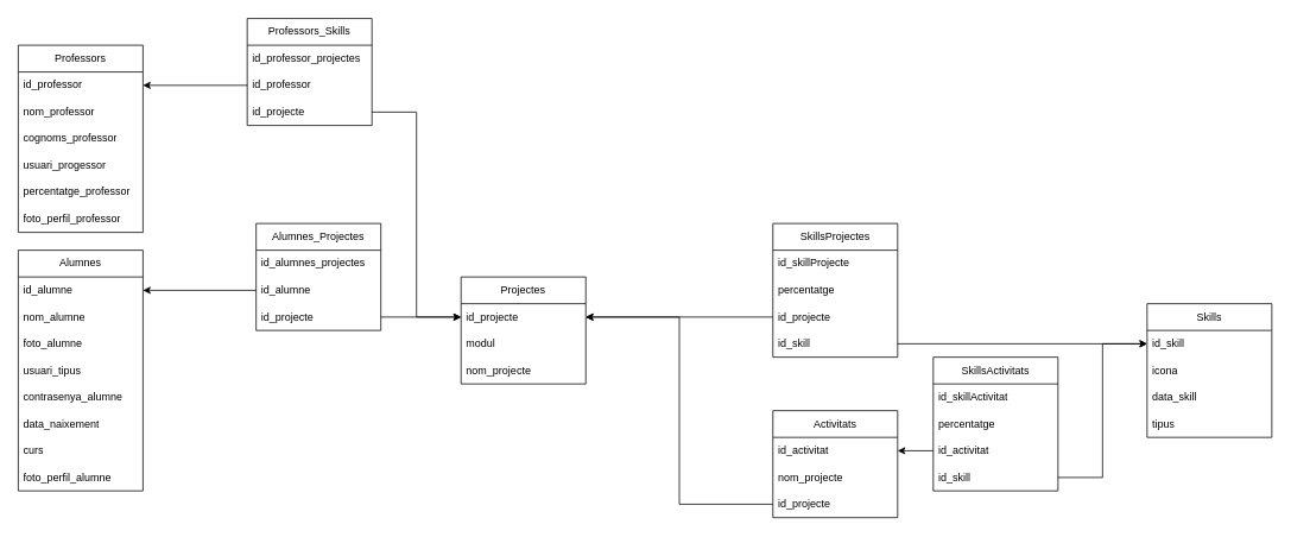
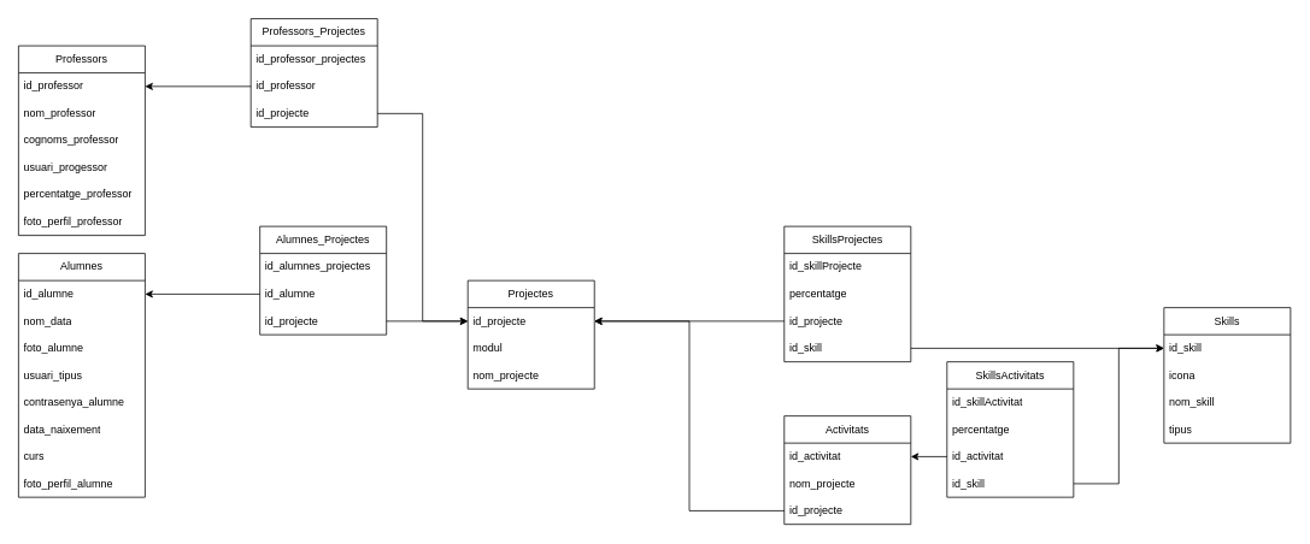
  <mxCell id="0" />
  <mxCell id="1" parent="0" />
  <mxCell id="2" value="Professors" style="swimlane;fontStyle=0;childLayout=stackLayout;horizontal=1;startSize=30;horizontalStack=0;resizeParent=1;resizeParentMax=0;resizeLast=0;collapsible=1;marginBottom=0;whiteSpace=wrap;html=1;" parent="1" vertex="1"><mxGeometry x="20" y="50" width="140" height="210" as="geometry" /></mxCell>
  <mxCell id="3" value="id_professor" style="text;strokeColor=none;fillColor=none;align=left;verticalAlign=middle;spacingLeft=4;spacingRight=4;overflow=hidden;points=[[0,0.5],[1,0.5]];portConstraint=eastwest;rotatable=0;whiteSpace=wrap;html=1;" parent="2" vertex="1"><mxGeometry y="30" width="140" height="30" as="geometry" /></mxCell>
  <mxCell id="4" value="nom_professor" style="text;strokeColor=none;fillColor=none;align=left;verticalAlign=middle;spacingLeft=4;spacingRight=4;overflow=hidden;points=[[0,0.5],[1,0.5]];portConstraint=eastwest;rotatable=0;whiteSpace=wrap;html=1;" parent="2" vertex="1"><mxGeometry y="60" width="140" height="30" as="geometry" /></mxCell>
  <mxCell id="5" value="cognoms_professor" style="text;strokeColor=none;fillColor=none;align=left;verticalAlign=middle;spacingLeft=4;spacingRight=4;overflow=hidden;points=[[0,0.5],[1,0.5]];portConstraint=eastwest;rotatable=0;whiteSpace=wrap;html=1;" parent="2" vertex="1"><mxGeometry y="90" width="140" height="30" as="geometry" /></mxCell>
  <mxCell id="6" value="usuari_progessor" style="text;strokeColor=none;fillColor=none;align=left;verticalAlign=middle;spacingLeft=4;spacingRight=4;overflow=hidden;points=[[0,0.5],[1,0.5]];portConstraint=eastwest;rotatable=0;whiteSpace=wrap;html=1;" parent="2" vertex="1"><mxGeometry y="120" width="140" height="30" as="geometry" /></mxCell>
  <mxCell id="7" value="percentatge_professor" style="text;strokeColor=none;fillColor=none;align=left;verticalAlign=middle;spacingLeft=4;spacingRight=4;overflow=hidden;points=[[0,0.5],[1,0.5]];portConstraint=eastwest;rotatable=0;whiteSpace=wrap;html=1;" parent="2" vertex="1"><mxGeometry y="150" width="140" height="30" as="geometry" /></mxCell>
  <mxCell id="8" value="foto_perfil_professor" style="text;strokeColor=none;fillColor=none;align=left;verticalAlign=middle;spacingLeft=4;spacingRight=4;overflow=hidden;points=[[0,0.5],[1,0.5]];portConstraint=eastwest;rotatable=0;whiteSpace=wrap;html=1;" parent="2" vertex="1"><mxGeometry y="180" width="140" height="30" as="geometry" /></mxCell>
  <mxCell id="9" value="Alumnes" style="swimlane;fontStyle=0;childLayout=stackLayout;horizontal=1;startSize=30;horizontalStack=0;resizeParent=1;resizeParentMax=0;resizeLast=0;collapsible=1;marginBottom=0;whiteSpace=wrap;html=1;" parent="1" vertex="1"><mxGeometry x="20" y="280" width="140" height="270" as="geometry" /></mxCell>
  <mxCell id="10" value="id_alumne" style="text;strokeColor=none;fillColor=none;align=left;verticalAlign=middle;spacingLeft=4;spacingRight=4;overflow=hidden;points=[[0,0.5],[1,0.5]];portConstraint=eastwest;rotatable=0;whiteSpace=wrap;html=1;" parent="9" vertex="1"><mxGeometry y="30" width="140" height="30" as="geometry" /></mxCell>
- <mxCell id="11" value="nom_alumne" style="text;strokeColor=none;fillColor=none;align=left;verticalAlign=middle;spacingLeft=4;spacingRight=4;overflow=hidden;points=[[0,0.5],[1,0.5]];portConstraint=eastwest;rotatable=0;whiteSpace=wrap;html=1;" parent="9" vertex="1"><mxGeometry y="60" width="140" height="30" as="geometry" /></mxCell>
+ <mxCell id="11" value="nom_data" style="text;strokeColor=none;fillColor=none;align=left;verticalAlign=middle;spacingLeft=4;spacingRight=4;overflow=hidden;points=[[0,0.5],[1,0.5]];portConstraint=eastwest;rotatable=0;whiteSpace=wrap;html=1;" parent="9" vertex="1"><mxGeometry y="60" width="140" height="30" as="geometry" /></mxCell>
  <mxCell id="12" value="foto_alumne" style="text;strokeColor=none;fillColor=none;align=left;verticalAlign=middle;spacingLeft=4;spacingRight=4;overflow=hidden;points=[[0,0.5],[1,0.5]];portConstraint=eastwest;rotatable=0;whiteSpace=wrap;html=1;" parent="9" vertex="1"><mxGeometry y="90" width="140" height="30" as="geometry" /></mxCell>
  <mxCell id="13" value="usuari_tipus" style="text;strokeColor=none;fillColor=none;align=left;verticalAlign=middle;spacingLeft=4;spacingRight=4;overflow=hidden;points=[[0,0.5],[1,0.5]];portConstraint=eastwest;rotatable=0;whiteSpace=wrap;html=1;" parent="9" vertex="1"><mxGeometry y="120" width="140" height="30" as="geometry" /></mxCell>
  <mxCell id="14" value="contrasenya_alumne" style="text;strokeColor=none;fillColor=none;align=left;verticalAlign=middle;spacingLeft=4;spacingRight=4;overflow=hidden;points=[[0,0.5],[1,0.5]];portConstraint=eastwest;rotatable=0;whiteSpace=wrap;html=1;" parent="9" vertex="1"><mxGeometry y="150" width="140" height="30" as="geometry" /></mxCell>
  <mxCell id="15" value="data_naixement" style="text;strokeColor=none;fillColor=none;align=left;verticalAlign=middle;spacingLeft=4;spacingRight=4;overflow=hidden;points=[[0,0.5],[1,0.5]];portConstraint=eastwest;rotatable=0;whiteSpace=wrap;html=1;" parent="9" vertex="1"><mxGeometry y="180" width="140" height="30" as="geometry" /></mxCell>
  <mxCell id="16" value="curs" style="text;strokeColor=none;fillColor=none;align=left;verticalAlign=middle;spacingLeft=4;spacingRight=4;overflow=hidden;points=[[0,0.5],[1,0.5]];portConstraint=eastwest;rotatable=0;whiteSpace=wrap;html=1;" parent="9" vertex="1"><mxGeometry y="210" width="140" height="30" as="geometry" /></mxCell>
  <mxCell id="17" value="foto_perfil_alumne" style="text;strokeColor=none;fillColor=none;align=left;verticalAlign=middle;spacingLeft=4;spacingRight=4;overflow=hidden;points=[[0,0.5],[1,0.5]];portConstraint=eastwest;rotatable=0;whiteSpace=wrap;html=1;" parent="9" vertex="1"><mxGeometry y="240" width="140" height="30" as="geometry" /></mxCell>
  <mxCell id="18" value="Projectes" style="swimlane;fontStyle=0;childLayout=stackLayout;horizontal=1;startSize=30;horizontalStack=0;resizeParent=1;resizeParentMax=0;resizeLast=0;collapsible=1;marginBottom=0;whiteSpace=wrap;html=1;" parent="1" vertex="1"><mxGeometry x="517" y="310" width="140" height="120" as="geometry" /></mxCell>
  <mxCell id="19" value="id_projecte" style="text;strokeColor=none;fillColor=none;align=left;verticalAlign=middle;spacingLeft=4;spacingRight=4;overflow=hidden;points=[[0,0.5],[1,0.5]];portConstraint=eastwest;rotatable=0;whiteSpace=wrap;html=1;" parent="18" vertex="1"><mxGeometry y="30" width="140" height="30" as="geometry" /></mxCell>
  <mxCell id="20" value="modul" style="text;strokeColor=none;fillColor=none;align=left;verticalAlign=middle;spacingLeft=4;spacingRight=4;overflow=hidden;points=[[0,0.5],[1,0.5]];portConstraint=eastwest;rotatable=0;whiteSpace=wrap;html=1;" parent="18" vertex="1"><mxGeometry y="60" width="140" height="30" as="geometry" /></mxCell>
  <mxCell id="21" value="nom_projecte" style="text;strokeColor=none;fillColor=none;align=left;verticalAlign=middle;spacingLeft=4;spacingRight=4;overflow=hidden;points=[[0,0.5],[1,0.5]];portConstraint=eastwest;rotatable=0;whiteSpace=wrap;html=1;" parent="18" vertex="1"><mxGeometry y="90" width="140" height="30" as="geometry" /></mxCell>
  <mxCell id="22" value="Skills" style="swimlane;fontStyle=0;childLayout=stackLayout;horizontal=1;startSize=30;horizontalStack=0;resizeParent=1;resizeParentMax=0;resizeLast=0;collapsible=1;marginBottom=0;whiteSpace=wrap;html=1;" parent="1" vertex="1"><mxGeometry x="1287" y="340" width="140" height="150" as="geometry" /></mxCell>
  <mxCell id="23" value="id_skill" style="text;strokeColor=none;fillColor=none;align=left;verticalAlign=middle;spacingLeft=4;spacingRight=4;overflow=hidden;points=[[0,0.5],[1,0.5]];portConstraint=eastwest;rotatable=0;whiteSpace=wrap;html=1;" parent="22" vertex="1"><mxGeometry y="30" width="140" height="30" as="geometry" /></mxCell>
  <mxCell id="24" value="icona" style="text;strokeColor=none;fillColor=none;align=left;verticalAlign=middle;spacingLeft=4;spacingRight=4;overflow=hidden;points=[[0,0.5],[1,0.5]];portConstraint=eastwest;rotatable=0;whiteSpace=wrap;html=1;" parent="22" vertex="1"><mxGeometry y="60" width="140" height="30" as="geometry" /></mxCell>
- <mxCell id="25" value="data_skill" style="text;strokeColor=none;fillColor=none;align=left;verticalAlign=middle;spacingLeft=4;spacingRight=4;overflow=hidden;points=[[0,0.5],[1,0.5]];portConstraint=eastwest;rotatable=0;whiteSpace=wrap;html=1;" parent="22" vertex="1"><mxGeometry y="90" width="140" height="30" as="geometry" /></mxCell>
+ <mxCell id="25" value="nom_skill" style="text;strokeColor=none;fillColor=none;align=left;verticalAlign=middle;spacingLeft=4;spacingRight=4;overflow=hidden;points=[[0,0.5],[1,0.5]];portConstraint=eastwest;rotatable=0;whiteSpace=wrap;html=1;" parent="22" vertex="1"><mxGeometry y="90" width="140" height="30" as="geometry" /></mxCell>
  <mxCell id="26" value="tipus" style="text;strokeColor=none;fillColor=none;align=left;verticalAlign=middle;spacingLeft=4;spacingRight=4;overflow=hidden;points=[[0,0.5],[1,0.5]];portConstraint=eastwest;rotatable=0;whiteSpace=wrap;html=1;" parent="22" vertex="1"><mxGeometry y="120" width="140" height="30" as="geometry" /></mxCell>
  <mxCell id="27" value="Activitats" style="swimlane;fontStyle=0;childLayout=stackLayout;horizontal=1;startSize=30;horizontalStack=0;resizeParent=1;resizeParentMax=0;resizeLast=0;collapsible=1;marginBottom=0;whiteSpace=wrap;html=1;" parent="1" vertex="1"><mxGeometry x="867" y="460" width="140" height="120" as="geometry" /></mxCell>
  <mxCell id="28" value="id_activitat" style="text;strokeColor=none;fillColor=none;align=left;verticalAlign=middle;spacingLeft=4;spacingRight=4;overflow=hidden;points=[[0,0.5],[1,0.5]];portConstraint=eastwest;rotatable=0;whiteSpace=wrap;html=1;" parent="27" vertex="1"><mxGeometry y="30" width="140" height="30" as="geometry" /></mxCell>
  <mxCell id="29" value="nom_projecte" style="text;strokeColor=none;fillColor=none;align=left;verticalAlign=middle;spacingLeft=4;spacingRight=4;overflow=hidden;points=[[0,0.5],[1,0.5]];portConstraint=eastwest;rotatable=0;whiteSpace=wrap;html=1;" parent="27" vertex="1"><mxGeometry y="60" width="140" height="30" as="geometry" /></mxCell>
  <mxCell id="30" value="id_projecte" style="text;strokeColor=none;fillColor=none;align=left;verticalAlign=middle;spacingLeft=4;spacingRight=4;overflow=hidden;points=[[0,0.5],[1,0.5]];portConstraint=eastwest;rotatable=0;whiteSpace=wrap;html=1;" parent="27" vertex="1"><mxGeometry y="90" width="140" height="30" as="geometry" /></mxCell>
  <mxCell id="31" value="SkillsProjectes" style="swimlane;fontStyle=0;childLayout=stackLayout;horizontal=1;startSize=30;horizontalStack=0;resizeParent=1;resizeParentMax=0;resizeLast=0;collapsible=1;marginBottom=0;whiteSpace=wrap;html=1;" parent="1" vertex="1"><mxGeometry x="867" y="250" width="140" height="150" as="geometry" /></mxCell>
  <mxCell id="32" value="id_skillProjecte" style="text;strokeColor=none;fillColor=none;align=left;verticalAlign=middle;spacingLeft=4;spacingRight=4;overflow=hidden;points=[[0,0.5],[1,0.5]];portConstraint=eastwest;rotatable=0;whiteSpace=wrap;html=1;" parent="31" vertex="1"><mxGeometry y="30" width="140" height="30" as="geometry" /></mxCell>
  <mxCell id="33" value="percentatge" style="text;strokeColor=none;fillColor=none;align=left;verticalAlign=middle;spacingLeft=4;spacingRight=4;overflow=hidden;points=[[0,0.5],[1,0.5]];portConstraint=eastwest;rotatable=0;whiteSpace=wrap;html=1;" parent="31" vertex="1"><mxGeometry y="60" width="140" height="30" as="geometry" /></mxCell>
  <mxCell id="34" value="id_projecte" style="text;strokeColor=none;fillColor=none;align=left;verticalAlign=middle;spacingLeft=4;spacingRight=4;overflow=hidden;points=[[0,0.5],[1,0.5]];portConstraint=eastwest;rotatable=0;whiteSpace=wrap;html=1;" vertex="1" parent="31"><mxGeometry y="90" width="140" height="30" as="geometry" /></mxCell>
  <mxCell id="35" value="id_skill" style="text;strokeColor=none;fillColor=none;align=left;verticalAlign=middle;spacingLeft=4;spacingRight=4;overflow=hidden;points=[[0,0.5],[1,0.5]];portConstraint=eastwest;rotatable=0;whiteSpace=wrap;html=1;" parent="31" vertex="1"><mxGeometry y="120" width="140" height="30" as="geometry" /></mxCell>
  <mxCell id="36" value="SkillsActivitats" style="swimlane;fontStyle=0;childLayout=stackLayout;horizontal=1;startSize=30;horizontalStack=0;resizeParent=1;resizeParentMax=0;resizeLast=0;collapsible=1;marginBottom=0;whiteSpace=wrap;html=1;" parent="1" vertex="1"><mxGeometry x="1047" y="400" width="140" height="150" as="geometry" /></mxCell>
  <mxCell id="37" value="id_skillActivitat" style="text;strokeColor=none;fillColor=none;align=left;verticalAlign=middle;spacingLeft=4;spacingRight=4;overflow=hidden;points=[[0,0.5],[1,0.5]];portConstraint=eastwest;rotatable=0;whiteSpace=wrap;html=1;" parent="36" vertex="1"><mxGeometry y="30" width="140" height="30" as="geometry" /></mxCell>
  <mxCell id="38" value="percentatge" style="text;strokeColor=none;fillColor=none;align=left;verticalAlign=middle;spacingLeft=4;spacingRight=4;overflow=hidden;points=[[0,0.5],[1,0.5]];portConstraint=eastwest;rotatable=0;whiteSpace=wrap;html=1;" parent="36" vertex="1"><mxGeometry y="60" width="140" height="30" as="geometry" /></mxCell>
  <mxCell id="39" value="id_activitat" style="text;strokeColor=none;fillColor=none;align=left;verticalAlign=middle;spacingLeft=4;spacingRight=4;overflow=hidden;points=[[0,0.5],[1,0.5]];portConstraint=eastwest;rotatable=0;whiteSpace=wrap;html=1;" vertex="1" parent="36"><mxGeometry y="90" width="140" height="30" as="geometry" /></mxCell>
  <mxCell id="40" value="id_skill" style="text;strokeColor=none;fillColor=none;align=left;verticalAlign=middle;spacingLeft=4;spacingRight=4;overflow=hidden;points=[[0,0.5],[1,0.5]];portConstraint=eastwest;rotatable=0;whiteSpace=wrap;html=1;" parent="36" vertex="1"><mxGeometry y="120" width="140" height="30" as="geometry" /></mxCell>
  <mxCell id="41" style="edgeStyle=orthogonalEdgeStyle;rounded=0;orthogonalLoop=1;jettySize=auto;html=1;entryX=0;entryY=0.5;entryDx=0;entryDy=0;" parent="1" target="28" edge="1"><mxGeometry relative="1" as="geometry" /></mxCell>
  <mxCell id="42" style="edgeStyle=orthogonalEdgeStyle;rounded=0;orthogonalLoop=1;jettySize=auto;html=1;entryX=0;entryY=0.5;entryDx=0;entryDy=0;" parent="1" target="32" edge="1"><mxGeometry relative="1" as="geometry" /></mxCell>
  <mxCell id="43" style="edgeStyle=orthogonalEdgeStyle;rounded=0;orthogonalLoop=1;jettySize=auto;html=1;entryX=0;entryY=0.5;entryDx=0;entryDy=0;" parent="1" source="40" target="23" edge="1"><mxGeometry relative="1" as="geometry" /></mxCell>
  <mxCell id="44" style="edgeStyle=orthogonalEdgeStyle;rounded=0;orthogonalLoop=1;jettySize=auto;html=1;" parent="1" source="35" target="23" edge="1"><mxGeometry relative="1" as="geometry" /></mxCell>
  <mxCell id="45" value="Alumnes_Projectes" style="swimlane;fontStyle=0;childLayout=stackLayout;horizontal=1;startSize=30;horizontalStack=0;resizeParent=1;resizeParentMax=0;resizeLast=0;collapsible=1;marginBottom=0;whiteSpace=wrap;html=1;" vertex="1" parent="1"><mxGeometry x="287" y="250" width="140" height="120" as="geometry" /></mxCell>
  <mxCell id="46" value="id_alumnes_projectes" style="text;strokeColor=none;fillColor=none;align=left;verticalAlign=middle;spacingLeft=4;spacingRight=4;overflow=hidden;points=[[0,0.5],[1,0.5]];portConstraint=eastwest;rotatable=0;whiteSpace=wrap;html=1;" vertex="1" parent="45"><mxGeometry y="30" width="140" height="30" as="geometry" /></mxCell>
  <mxCell id="47" value="id_alumne" style="text;strokeColor=none;fillColor=none;align=left;verticalAlign=middle;spacingLeft=4;spacingRight=4;overflow=hidden;points=[[0,0.5],[1,0.5]];portConstraint=eastwest;rotatable=0;whiteSpace=wrap;html=1;" vertex="1" parent="45"><mxGeometry y="60" width="140" height="30" as="geometry" /></mxCell>
  <mxCell id="48" value="id_projecte" style="text;strokeColor=none;fillColor=none;align=left;verticalAlign=middle;spacingLeft=4;spacingRight=4;overflow=hidden;points=[[0,0.5],[1,0.5]];portConstraint=eastwest;rotatable=0;whiteSpace=wrap;html=1;" vertex="1" parent="45"><mxGeometry y="90" width="140" height="30" as="geometry" /></mxCell>
  <mxCell id="49" style="edgeStyle=orthogonalEdgeStyle;rounded=0;orthogonalLoop=1;jettySize=auto;html=1;entryX=1;entryY=0.5;entryDx=0;entryDy=0;" edge="1" parent="1" source="47" target="10"><mxGeometry relative="1" as="geometry" /></mxCell>
  <mxCell id="50" style="edgeStyle=orthogonalEdgeStyle;rounded=0;orthogonalLoop=1;jettySize=auto;html=1;entryX=0;entryY=0.5;entryDx=0;entryDy=0;" edge="1" parent="1" source="48" target="19"><mxGeometry relative="1" as="geometry" /></mxCell>
  <mxCell id="51" style="edgeStyle=orthogonalEdgeStyle;rounded=0;orthogonalLoop=1;jettySize=auto;html=1;entryX=1;entryY=0.5;entryDx=0;entryDy=0;" edge="1" parent="1" source="34" target="19"><mxGeometry relative="1" as="geometry" /></mxCell>
  <mxCell id="52" style="edgeStyle=orthogonalEdgeStyle;rounded=0;orthogonalLoop=1;jettySize=auto;html=1;entryX=1;entryY=0.5;entryDx=0;entryDy=0;" edge="1" parent="1" source="30" target="19"><mxGeometry relative="1" as="geometry" /></mxCell>
  <mxCell id="53" style="edgeStyle=orthogonalEdgeStyle;rounded=0;orthogonalLoop=1;jettySize=auto;html=1;entryX=1;entryY=0.5;entryDx=0;entryDy=0;" edge="1" parent="1" source="39" target="28"><mxGeometry relative="1" as="geometry" /></mxCell>
- <mxCell id="54" value="Professors_Skills" style="swimlane;fontStyle=0;childLayout=stackLayout;horizontal=1;startSize=30;horizontalStack=0;resizeParent=1;resizeParentMax=0;resizeLast=0;collapsible=1;marginBottom=0;whiteSpace=wrap;html=1;" vertex="1" parent="1"><mxGeometry x="277" y="20" width="140" height="120" as="geometry" /></mxCell>
+ <mxCell id="54" value="Professors_Projectes" style="swimlane;fontStyle=0;childLayout=stackLayout;horizontal=1;startSize=30;horizontalStack=0;resizeParent=1;resizeParentMax=0;resizeLast=0;collapsible=1;marginBottom=0;whiteSpace=wrap;html=1;" vertex="1" parent="1"><mxGeometry x="277" y="20" width="140" height="120" as="geometry" /></mxCell>
  <mxCell id="55" value="id_professor_projectes" style="text;strokeColor=none;fillColor=none;align=left;verticalAlign=middle;spacingLeft=4;spacingRight=4;overflow=hidden;points=[[0,0.5],[1,0.5]];portConstraint=eastwest;rotatable=0;whiteSpace=wrap;html=1;" vertex="1" parent="54"><mxGeometry y="30" width="140" height="30" as="geometry" /></mxCell>
  <mxCell id="56" value="id_professor" style="text;strokeColor=none;fillColor=none;align=left;verticalAlign=middle;spacingLeft=4;spacingRight=4;overflow=hidden;points=[[0,0.5],[1,0.5]];portConstraint=eastwest;rotatable=0;whiteSpace=wrap;html=1;" vertex="1" parent="54"><mxGeometry y="60" width="140" height="30" as="geometry" /></mxCell>
  <mxCell id="57" value="id_projecte" style="text;strokeColor=none;fillColor=none;align=left;verticalAlign=middle;spacingLeft=4;spacingRight=4;overflow=hidden;points=[[0,0.5],[1,0.5]];portConstraint=eastwest;rotatable=0;whiteSpace=wrap;html=1;" vertex="1" parent="54"><mxGeometry y="90" width="140" height="30" as="geometry" /></mxCell>
  <mxCell id="58" style="edgeStyle=orthogonalEdgeStyle;rounded=0;orthogonalLoop=1;jettySize=auto;html=1;entryX=1;entryY=0.5;entryDx=0;entryDy=0;" edge="1" parent="1" source="56" target="3"><mxGeometry relative="1" as="geometry" /></mxCell>
  <mxCell id="59" style="edgeStyle=orthogonalEdgeStyle;rounded=0;orthogonalLoop=1;jettySize=auto;html=1;entryX=0;entryY=0.5;entryDx=0;entryDy=0;" edge="1" parent="1" source="57" target="19"><mxGeometry relative="1" as="geometry" /></mxCell>
